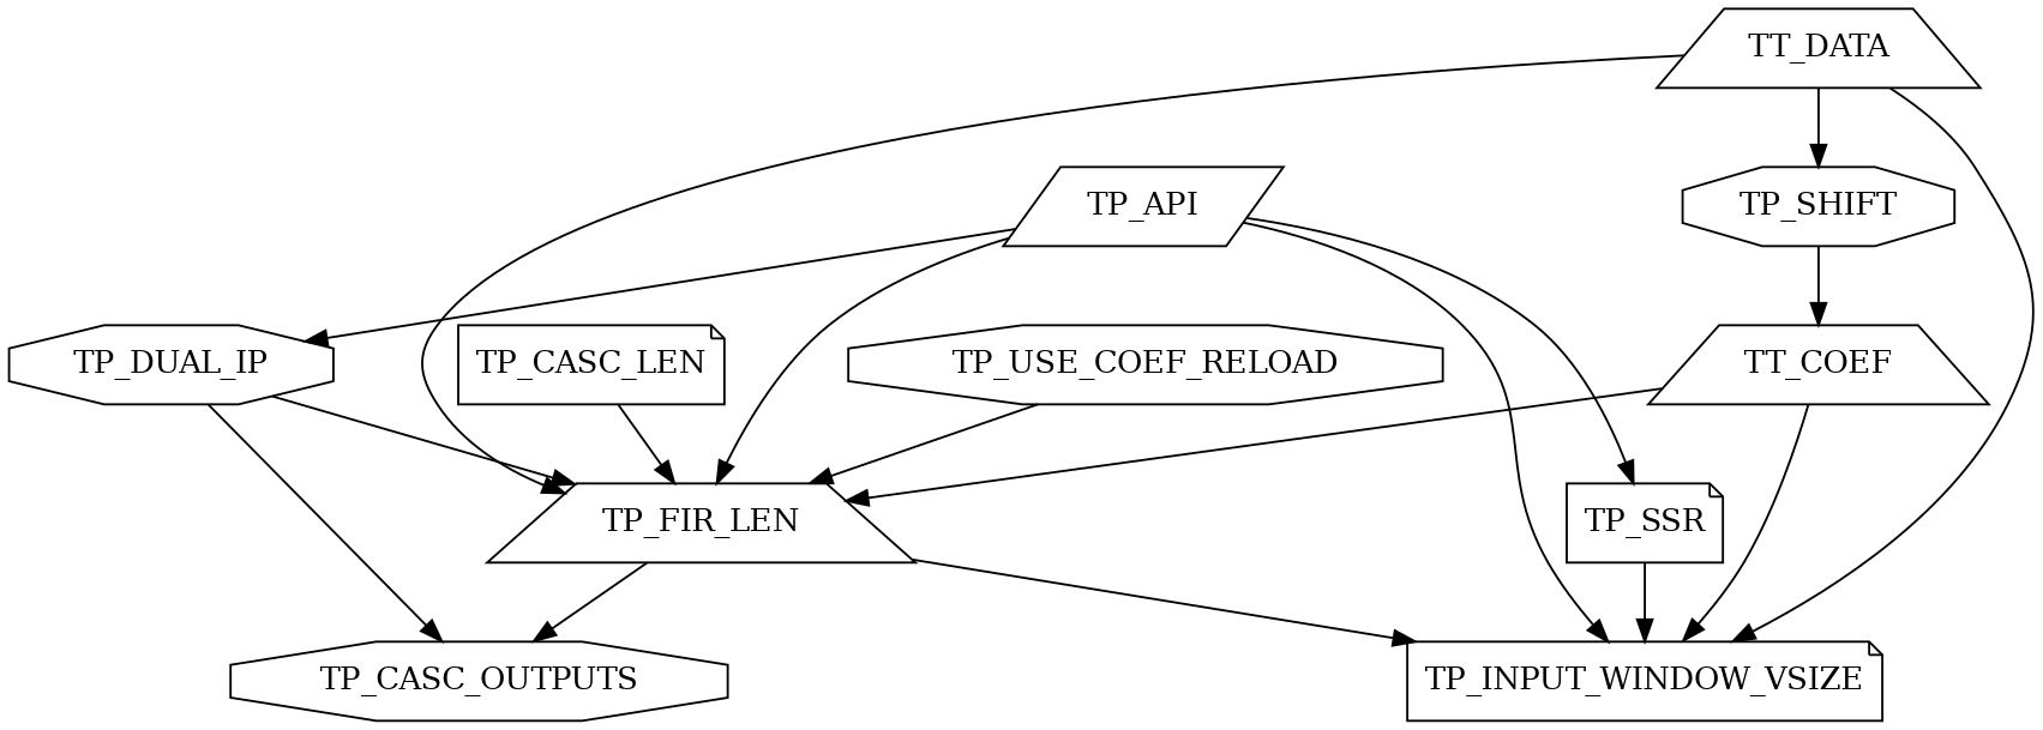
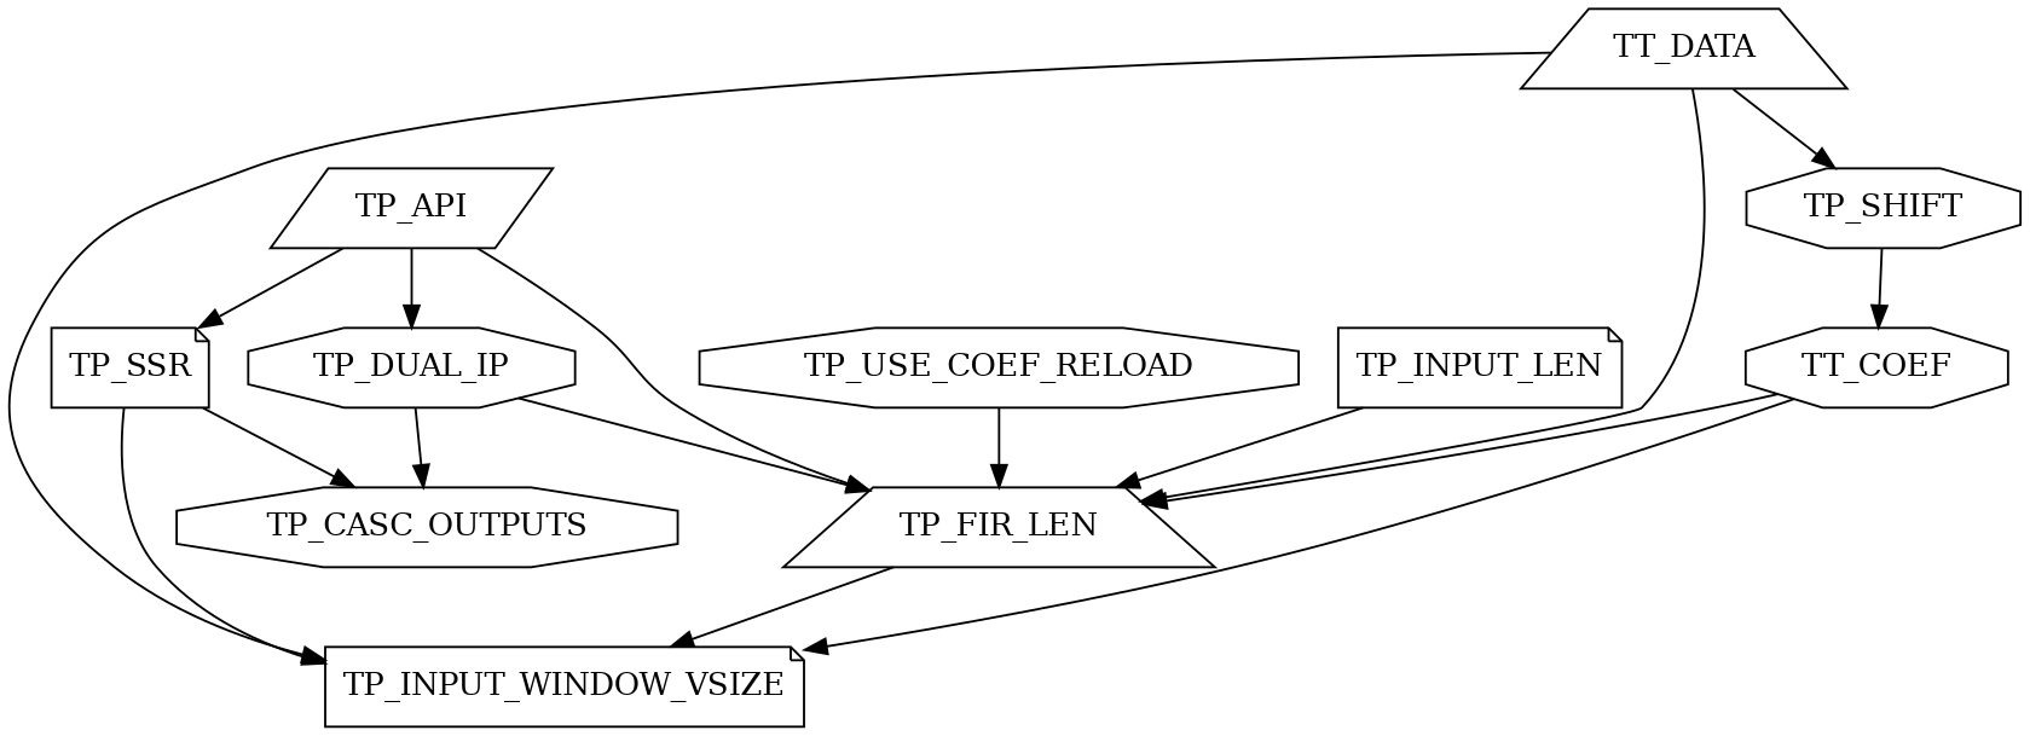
  digraph {
    node [shape=octagon]
    TP_API [shape=parallelogram]
    TP_SSR [shape=note]
    TP_FIR_LEN [shape=trapezium]
    TP_INPUT_WINDOW_VSIZE [shape=note]
    TP_DUAL_IP
    n6 [label=TP_CASC_OUTPUTS]
    TP_USE_COEF_RELOAD
    TT_DATA [shape=trapezium]
    TP_SHIFT
-   TT_COEF [shape=trapezium]
-   TP_CASC_LEN [shape=note]
+   TT_COEF
+   TP_CASC_LEN [shape=note label=TP_INPUT_LEN]
    TP_API -> TP_SSR
    TP_API -> TP_FIR_LEN
-   TP_API -> TP_INPUT_WINDOW_VSIZE
    TP_API -> TP_DUAL_IP
    TP_SSR -> TP_INPUT_WINDOW_VSIZE
-   TP_FIR_LEN -> n6
+   TP_SSR -> n6
    TP_FIR_LEN -> TP_INPUT_WINDOW_VSIZE
    TP_DUAL_IP -> TP_FIR_LEN
    TP_DUAL_IP -> n6
    TP_USE_COEF_RELOAD -> TP_FIR_LEN
    TT_DATA -> TP_FIR_LEN
    TT_DATA -> TP_INPUT_WINDOW_VSIZE
    TT_DATA -> TP_SHIFT
    TP_SHIFT -> TT_COEF
    TT_COEF -> TP_FIR_LEN
    TT_COEF -> TP_INPUT_WINDOW_VSIZE
    TP_CASC_LEN -> TP_FIR_LEN
  }
